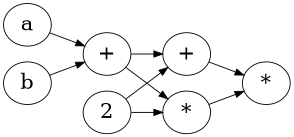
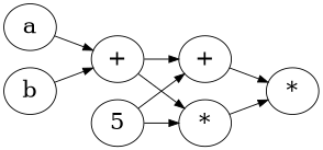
  digraph {
    fontsize=24
    rankdir=LR
    node [fontsize=24]
    n1 [label="+"]
    n2 [label="*"]
    n3 [label="*"]
    n4 [label="+"]
    n5 [label=a]
    n6 [label=b]
-   n7 [label=2]
+   n7 [label=5]
    n1 -> n2
    n3 -> n2
    n4 -> n1
    n4 -> n3
    n5 -> n4
    n6 -> n4
    n7 -> n1
    n7 -> n3
  }
